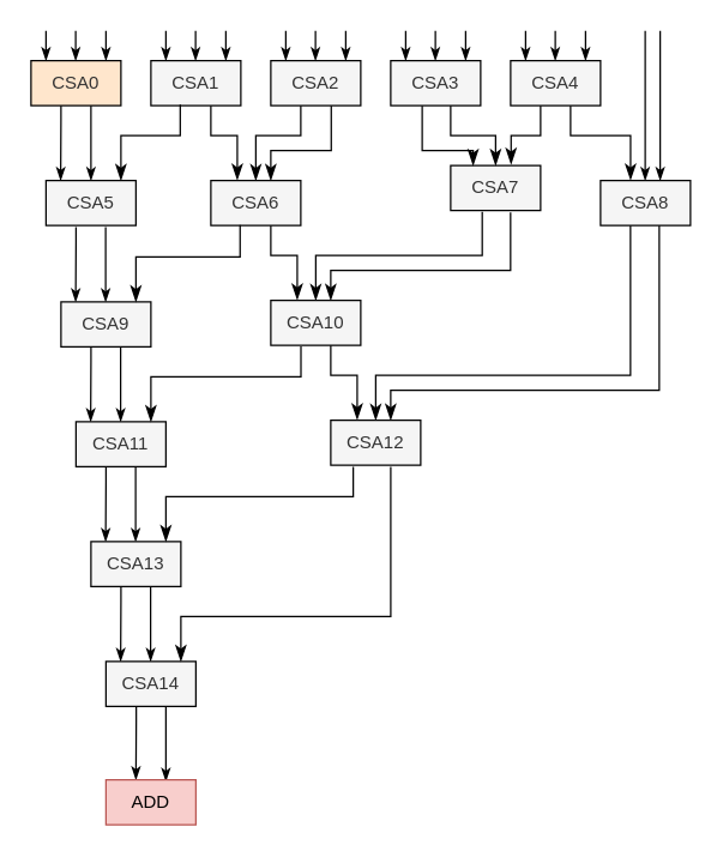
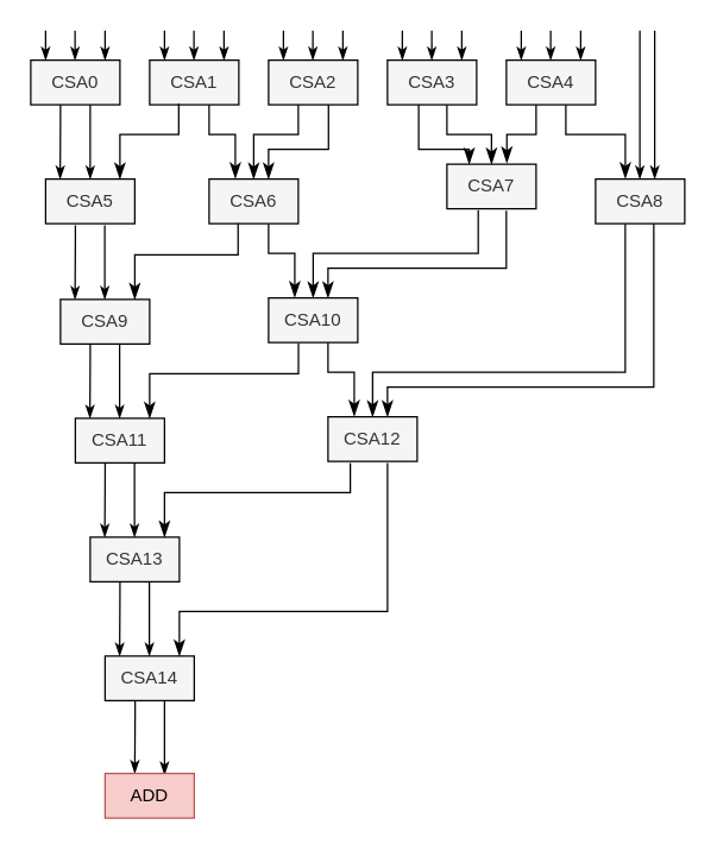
  <mxCell id="0" />
  <mxCell id="1" parent="0" />
- <mxCell id="2" value="CSA0" style="rounded=0;whiteSpace=wrap;html=1;fillColor=#ffe6cc;fontColor=#333333;strokeColor=#000000;" vertex="1" parent="1"><mxGeometry x="20" y="40" width="60" height="30" as="geometry" /></mxCell>
+ <mxCell id="2" value="CSA0" style="rounded=0;whiteSpace=wrap;html=1;fillColor=#f5f5f5;fontColor=#333333;strokeColor=#000000;" vertex="1" parent="1"><mxGeometry x="20" y="40" width="60" height="30" as="geometry" /></mxCell>
  <mxCell id="3" value="" style="endArrow=classicThin;html=1;rounded=0;endFill=1;entryX=0.163;entryY=0;entryDx=0;entryDy=0;entryPerimeter=0;" edge="1" parent="1" target="25"><mxGeometry width="50" height="50" relative="1" as="geometry"><mxPoint x="40" y="70" as="sourcePoint" /><mxPoint x="40" y="90" as="targetPoint" /><Array as="points"><mxPoint x="40" y="80" /></Array></mxGeometry></mxCell>
  <mxCell id="4" value="" style="endArrow=classicThin;html=1;rounded=0;endFill=1;entryX=0.5;entryY=0;entryDx=0;entryDy=0;" edge="1" parent="1" target="25"><mxGeometry width="50" height="50" relative="1" as="geometry"><mxPoint x="60" y="70" as="sourcePoint" /><mxPoint x="60" y="90" as="targetPoint" /><Array as="points"><mxPoint x="60" y="80" /></Array></mxGeometry></mxCell>
  <mxCell id="5" value="" style="endArrow=classicThin;html=1;rounded=0;endFill=1;" edge="1" parent="1"><mxGeometry width="50" height="50" relative="1" as="geometry"><mxPoint x="70" y="20" as="sourcePoint" /><mxPoint x="70" y="40" as="targetPoint" /><Array as="points"><mxPoint x="70" y="30" /></Array></mxGeometry></mxCell>
  <mxCell id="6" value="" style="endArrow=classicThin;html=1;rounded=0;endFill=1;" edge="1" parent="1"><mxGeometry width="50" height="50" relative="1" as="geometry"><mxPoint x="49.8" y="20" as="sourcePoint" /><mxPoint x="49.8" y="40" as="targetPoint" /><Array as="points"><mxPoint x="49.8" y="30" /></Array></mxGeometry></mxCell>
  <mxCell id="7" value="" style="endArrow=classicThin;html=1;rounded=0;endFill=1;" edge="1" parent="1"><mxGeometry width="50" height="50" relative="1" as="geometry"><mxPoint x="30" y="20" as="sourcePoint" /><mxPoint x="30" y="40" as="targetPoint" /><Array as="points"><mxPoint x="30" y="30" /></Array></mxGeometry></mxCell>
  <mxCell id="8" value="CSA1" style="rounded=0;whiteSpace=wrap;html=1;fillColor=#f5f5f5;fontColor=#333333;strokeColor=#000000;" vertex="1" parent="1"><mxGeometry x="100" y="40" width="60" height="30" as="geometry" /></mxCell>
  <mxCell id="9" value="" style="endArrow=classicThin;html=1;rounded=0;endFill=1;" edge="1" parent="1"><mxGeometry width="50" height="50" relative="1" as="geometry"><mxPoint x="150" y="20" as="sourcePoint" /><mxPoint x="150" y="40" as="targetPoint" /><Array as="points"><mxPoint x="150" y="30" /></Array></mxGeometry></mxCell>
  <mxCell id="10" value="" style="endArrow=classicThin;html=1;rounded=0;endFill=1;" edge="1" parent="1"><mxGeometry width="50" height="50" relative="1" as="geometry"><mxPoint x="129.8" y="20" as="sourcePoint" /><mxPoint x="129.8" y="40" as="targetPoint" /><Array as="points"><mxPoint x="129.8" y="30" /></Array></mxGeometry></mxCell>
  <mxCell id="11" value="" style="endArrow=classicThin;html=1;rounded=0;endFill=1;" edge="1" parent="1"><mxGeometry width="50" height="50" relative="1" as="geometry"><mxPoint x="110" y="20" as="sourcePoint" /><mxPoint x="110" y="40" as="targetPoint" /><Array as="points"><mxPoint x="110" y="30" /></Array></mxGeometry></mxCell>
  <mxCell id="12" value="CSA2" style="rounded=0;whiteSpace=wrap;html=1;fillColor=#f5f5f5;fontColor=#333333;strokeColor=#000000;" vertex="1" parent="1"><mxGeometry x="180" y="40" width="60" height="30" as="geometry" /></mxCell>
  <mxCell id="13" value="" style="endArrow=classicThin;html=1;rounded=0;endFill=1;" edge="1" parent="1"><mxGeometry width="50" height="50" relative="1" as="geometry"><mxPoint x="230" y="20" as="sourcePoint" /><mxPoint x="230" y="40" as="targetPoint" /><Array as="points"><mxPoint x="230" y="30" /></Array></mxGeometry></mxCell>
  <mxCell id="14" value="" style="endArrow=classicThin;html=1;rounded=0;endFill=1;" edge="1" parent="1"><mxGeometry width="50" height="50" relative="1" as="geometry"><mxPoint x="209.8" y="20" as="sourcePoint" /><mxPoint x="209.8" y="40" as="targetPoint" /><Array as="points"><mxPoint x="209.8" y="30" /></Array></mxGeometry></mxCell>
  <mxCell id="15" value="" style="endArrow=classicThin;html=1;rounded=0;endFill=1;" edge="1" parent="1"><mxGeometry width="50" height="50" relative="1" as="geometry"><mxPoint x="190" y="20" as="sourcePoint" /><mxPoint x="190" y="40" as="targetPoint" /><Array as="points"><mxPoint x="190" y="30" /></Array></mxGeometry></mxCell>
  <mxCell id="16" value="CSA3" style="rounded=0;whiteSpace=wrap;html=1;fillColor=#f5f5f5;fontColor=#333333;strokeColor=#000000;" vertex="1" parent="1"><mxGeometry x="260" y="40" width="60" height="30" as="geometry" /></mxCell>
  <mxCell id="17" value="" style="endArrow=classicThin;html=1;rounded=0;endFill=1;" edge="1" parent="1"><mxGeometry width="50" height="50" relative="1" as="geometry"><mxPoint x="310" y="20" as="sourcePoint" /><mxPoint x="310" y="40" as="targetPoint" /><Array as="points"><mxPoint x="310" y="30" /></Array></mxGeometry></mxCell>
  <mxCell id="18" value="" style="endArrow=classicThin;html=1;rounded=0;endFill=1;" edge="1" parent="1"><mxGeometry width="50" height="50" relative="1" as="geometry"><mxPoint x="289.8" y="20" as="sourcePoint" /><mxPoint x="289.8" y="40" as="targetPoint" /><Array as="points"><mxPoint x="289.8" y="30" /></Array></mxGeometry></mxCell>
  <mxCell id="19" value="" style="endArrow=classicThin;html=1;rounded=0;endFill=1;" edge="1" parent="1"><mxGeometry width="50" height="50" relative="1" as="geometry"><mxPoint x="270" y="20" as="sourcePoint" /><mxPoint x="270" y="40" as="targetPoint" /><Array as="points"><mxPoint x="270" y="30" /></Array></mxGeometry></mxCell>
  <mxCell id="20" value="CSA4" style="rounded=0;whiteSpace=wrap;html=1;fillColor=#f5f5f5;fontColor=#333333;strokeColor=#000000;" vertex="1" parent="1"><mxGeometry x="340" y="40" width="60" height="30" as="geometry" /></mxCell>
  <mxCell id="21" value="" style="endArrow=classicThin;html=1;rounded=0;endFill=1;" edge="1" parent="1"><mxGeometry width="50" height="50" relative="1" as="geometry"><mxPoint x="390" y="20" as="sourcePoint" /><mxPoint x="390" y="40" as="targetPoint" /><Array as="points"><mxPoint x="390" y="30" /></Array></mxGeometry></mxCell>
  <mxCell id="22" value="" style="endArrow=classicThin;html=1;rounded=0;endFill=1;" edge="1" parent="1"><mxGeometry width="50" height="50" relative="1" as="geometry"><mxPoint x="369.8" y="20" as="sourcePoint" /><mxPoint x="369.8" y="40" as="targetPoint" /><Array as="points"><mxPoint x="369.8" y="30" /></Array></mxGeometry></mxCell>
  <mxCell id="23" value="" style="endArrow=classicThin;html=1;rounded=0;endFill=1;" edge="1" parent="1"><mxGeometry width="50" height="50" relative="1" as="geometry"><mxPoint x="350" y="20" as="sourcePoint" /><mxPoint x="350" y="40" as="targetPoint" /><Array as="points"><mxPoint x="350" y="30" /></Array></mxGeometry></mxCell>
  <mxCell id="24" value="" style="endArrow=classicThin;html=1;rounded=0;endFill=1;entryX=0.5;entryY=0;entryDx=0;entryDy=0;" edge="1" parent="1"><mxGeometry width="50" height="50" relative="1" as="geometry"><mxPoint x="429.8" y="20" as="sourcePoint" /><mxPoint x="429.8" y="120" as="targetPoint" /><Array as="points"><mxPoint x="429.8" y="30" /></Array></mxGeometry></mxCell>
  <mxCell id="25" value="CSA5" style="rounded=0;whiteSpace=wrap;html=1;fillColor=#f5f5f5;fontColor=#333333;strokeColor=#000000;" vertex="1" parent="1"><mxGeometry x="30" y="120" width="60" height="30" as="geometry" /></mxCell>
  <mxCell id="26" value="" style="edgeStyle=elbowEdgeStyle;elbow=vertical;endArrow=classicThin;html=1;curved=0;rounded=0;endSize=8;startSize=8;exitX=0.326;exitY=0.978;exitDx=0;exitDy=0;exitPerimeter=0;endFill=1;" edge="1" parent="1" source="8"><mxGeometry width="50" height="50" relative="1" as="geometry"><mxPoint x="110" y="70" as="sourcePoint" /><mxPoint x="80" y="120" as="targetPoint" /><Array as="points"><mxPoint x="100" y="90" /></Array></mxGeometry></mxCell>
  <mxCell id="27" value="CSA6" style="rounded=0;whiteSpace=wrap;html=1;fillColor=#f5f5f5;fontColor=#333333;strokeColor=#000000;" vertex="1" parent="1"><mxGeometry x="140" y="120" width="60" height="30" as="geometry" /></mxCell>
  <mxCell id="28" value="" style="edgeStyle=elbowEdgeStyle;elbow=vertical;endArrow=classicThin;html=1;curved=0;rounded=0;endSize=8;startSize=8;exitX=0.326;exitY=0.978;exitDx=0;exitDy=0;exitPerimeter=0;endFill=1;entryX=0.294;entryY=-0.009;entryDx=0;entryDy=0;entryPerimeter=0;" edge="1" parent="1" target="27"><mxGeometry width="50" height="50" relative="1" as="geometry"><mxPoint x="140" y="70" as="sourcePoint" /><mxPoint x="100" y="121" as="targetPoint" /><Array as="points"><mxPoint x="150" y="90" /></Array></mxGeometry></mxCell>
  <mxCell id="29" value="" style="edgeStyle=elbowEdgeStyle;elbow=vertical;endArrow=classicThin;html=1;curved=0;rounded=0;endSize=8;startSize=8;endFill=1;" edge="1" parent="1"><mxGeometry width="50" height="50" relative="1" as="geometry"><mxPoint x="200" y="70" as="sourcePoint" /><mxPoint x="170" y="120.07" as="targetPoint" /><Array as="points"><mxPoint x="190" y="90.07" /></Array></mxGeometry></mxCell>
  <mxCell id="30" value="" style="edgeStyle=elbowEdgeStyle;elbow=vertical;endArrow=classicThin;html=1;curved=0;rounded=0;endSize=8;startSize=8;exitX=0.672;exitY=1;exitDx=0;exitDy=0;endFill=1;exitPerimeter=0;" edge="1" parent="1" source="12"><mxGeometry width="50" height="50" relative="1" as="geometry"><mxPoint x="220" y="69" as="sourcePoint" /><mxPoint x="180" y="120" as="targetPoint" /><Array as="points"><mxPoint x="200" y="100" /></Array></mxGeometry></mxCell>
  <mxCell id="31" value="CSA7" style="rounded=0;whiteSpace=wrap;html=1;fillColor=#f5f5f5;fontColor=#333333;strokeColor=#000000;" vertex="1" parent="1"><mxGeometry x="300" y="110" width="60" height="30" as="geometry" /></mxCell>
  <mxCell id="32" value="" style="edgeStyle=elbowEdgeStyle;elbow=vertical;endArrow=classicThin;html=1;curved=0;rounded=0;endSize=8;startSize=8;exitX=0.326;exitY=0.978;exitDx=0;exitDy=0;exitPerimeter=0;endFill=1;entryX=0.25;entryY=0;entryDx=0;entryDy=0;" edge="1" parent="1" target="31"><mxGeometry width="50" height="50" relative="1" as="geometry"><mxPoint x="281" y="70" as="sourcePoint" /><mxPoint x="299" y="120" as="targetPoint" /><Array as="points"><mxPoint x="300" y="100" /></Array></mxGeometry></mxCell>
  <mxCell id="33" value="" style="edgeStyle=elbowEdgeStyle;elbow=vertical;endArrow=classicThin;html=1;curved=0;rounded=0;endSize=8;startSize=8;exitX=0.326;exitY=0.978;exitDx=0;exitDy=0;exitPerimeter=0;endFill=1;entryX=0.5;entryY=0;entryDx=0;entryDy=0;" edge="1" parent="1" target="31"><mxGeometry width="50" height="50" relative="1" as="geometry"><mxPoint x="300" y="70" as="sourcePoint" /><mxPoint x="318" y="120" as="targetPoint" /><Array as="points"><mxPoint x="320" y="90" /></Array></mxGeometry></mxCell>
  <mxCell id="34" value="" style="edgeStyle=elbowEdgeStyle;elbow=vertical;endArrow=classicThin;html=1;curved=0;rounded=0;endSize=8;startSize=8;endFill=1;entryX=0.672;entryY=-0.027;entryDx=0;entryDy=0;entryPerimeter=0;" edge="1" parent="1" target="31"><mxGeometry width="50" height="50" relative="1" as="geometry"><mxPoint x="360" y="70" as="sourcePoint" /><mxPoint x="330" y="120.07" as="targetPoint" /><Array as="points"><mxPoint x="350" y="90.07" /></Array></mxGeometry></mxCell>
  <mxCell id="35" value="CSA8" style="rounded=0;whiteSpace=wrap;html=1;fillColor=#f5f5f5;fontColor=#333333;strokeColor=#000000;" vertex="1" parent="1"><mxGeometry x="400" y="120" width="60" height="30" as="geometry" /></mxCell>
  <mxCell id="36" value="" style="edgeStyle=elbowEdgeStyle;elbow=vertical;endArrow=classicThin;html=1;curved=0;rounded=0;endSize=8;startSize=8;exitX=0.326;exitY=0.978;exitDx=0;exitDy=0;exitPerimeter=0;endFill=1;entryX=0.334;entryY=-0.009;entryDx=0;entryDy=0;entryPerimeter=0;" edge="1" parent="1" target="35"><mxGeometry width="50" height="50" relative="1" as="geometry"><mxPoint x="380" y="70" as="sourcePoint" /><mxPoint x="410" y="120" as="targetPoint" /><Array as="points"><mxPoint x="400" y="90" /></Array></mxGeometry></mxCell>
  <mxCell id="37" value="" style="endArrow=classicThin;html=1;rounded=0;endFill=1;entryX=0.163;entryY=0;entryDx=0;entryDy=0;entryPerimeter=0;" edge="1" parent="1"><mxGeometry width="50" height="50" relative="1" as="geometry"><mxPoint x="50.02" y="151" as="sourcePoint" /><mxPoint x="49.8" y="201" as="targetPoint" /><Array as="points"><mxPoint x="50.02" y="161" /></Array></mxGeometry></mxCell>
  <mxCell id="38" value="" style="endArrow=classicThin;html=1;rounded=0;endFill=1;entryX=0.5;entryY=0;entryDx=0;entryDy=0;" edge="1" parent="1"><mxGeometry width="50" height="50" relative="1" as="geometry"><mxPoint x="69.8" y="151" as="sourcePoint" /><mxPoint x="69.8" y="201" as="targetPoint" /><Array as="points"><mxPoint x="69.8" y="161" /></Array></mxGeometry></mxCell>
  <mxCell id="39" value="CSA9" style="rounded=0;whiteSpace=wrap;html=1;fillColor=#f5f5f5;fontColor=#333333;strokeColor=#000000;" vertex="1" parent="1"><mxGeometry x="40" y="201" width="60" height="30" as="geometry" /></mxCell>
  <mxCell id="40" value="" style="edgeStyle=elbowEdgeStyle;elbow=vertical;endArrow=classicThin;html=1;curved=0;rounded=0;endSize=8;startSize=8;exitX=0.325;exitY=0.991;exitDx=0;exitDy=0;exitPerimeter=0;endFill=1;" edge="1" parent="1" source="27"><mxGeometry width="50" height="50" relative="1" as="geometry"><mxPoint x="130" y="150" as="sourcePoint" /><mxPoint x="90" y="201" as="targetPoint" /><Array as="points"><mxPoint x="110" y="171" /></Array></mxGeometry></mxCell>
  <mxCell id="41" value="CSA10" style="rounded=0;whiteSpace=wrap;html=1;fillColor=#f5f5f5;fontColor=#333333;strokeColor=#000000;" vertex="1" parent="1"><mxGeometry x="180" y="200" width="60" height="30" as="geometry" /></mxCell>
  <mxCell id="42" value="" style="edgeStyle=elbowEdgeStyle;elbow=vertical;endArrow=classicThin;html=1;curved=0;rounded=0;endSize=8;startSize=8;exitX=0.326;exitY=0.978;exitDx=0;exitDy=0;exitPerimeter=0;endFill=1;entryX=0.294;entryY=-0.009;entryDx=0;entryDy=0;entryPerimeter=0;" edge="1" parent="1" target="41"><mxGeometry width="50" height="50" relative="1" as="geometry"><mxPoint x="180" y="150" as="sourcePoint" /><mxPoint x="140" y="201" as="targetPoint" /><Array as="points"><mxPoint x="190" y="170" /></Array></mxGeometry></mxCell>
  <mxCell id="43" value="" style="edgeStyle=elbowEdgeStyle;elbow=vertical;endArrow=classicThin;html=1;curved=0;rounded=0;endSize=8;startSize=8;endFill=1;exitX=0.351;exitY=1.033;exitDx=0;exitDy=0;exitPerimeter=0;" edge="1" parent="1" source="31"><mxGeometry width="50" height="50" relative="1" as="geometry"><mxPoint x="240" y="150" as="sourcePoint" /><mxPoint x="210" y="200.07" as="targetPoint" /><Array as="points"><mxPoint x="230" y="170.07" /></Array></mxGeometry></mxCell>
  <mxCell id="44" value="" style="edgeStyle=elbowEdgeStyle;elbow=vertical;endArrow=classicThin;html=1;curved=0;rounded=0;endSize=8;startSize=8;exitX=0.666;exitY=1.044;exitDx=0;exitDy=0;endFill=1;exitPerimeter=0;" edge="1" parent="1" source="31"><mxGeometry width="50" height="50" relative="1" as="geometry"><mxPoint x="260" y="150" as="sourcePoint" /><mxPoint x="220" y="200" as="targetPoint" /><Array as="points"><mxPoint x="240" y="180" /></Array></mxGeometry></mxCell>
  <mxCell id="45" value="" style="endArrow=classicThin;html=1;rounded=0;endFill=1;entryX=0.163;entryY=0;entryDx=0;entryDy=0;entryPerimeter=0;" edge="1" parent="1"><mxGeometry width="50" height="50" relative="1" as="geometry"><mxPoint x="60.02" y="231" as="sourcePoint" /><mxPoint x="59.8" y="281" as="targetPoint" /><Array as="points"><mxPoint x="60.02" y="241" /></Array></mxGeometry></mxCell>
  <mxCell id="46" value="" style="endArrow=classicThin;html=1;rounded=0;endFill=1;entryX=0.5;entryY=0;entryDx=0;entryDy=0;" edge="1" parent="1"><mxGeometry width="50" height="50" relative="1" as="geometry"><mxPoint x="79.8" y="231" as="sourcePoint" /><mxPoint x="79.8" y="281" as="targetPoint" /><Array as="points"><mxPoint x="79.8" y="241" /></Array></mxGeometry></mxCell>
  <mxCell id="47" value="CSA11" style="rounded=0;whiteSpace=wrap;html=1;fillColor=#f5f5f5;fontColor=#333333;strokeColor=#000000;" vertex="1" parent="1"><mxGeometry x="50" y="281" width="60" height="30" as="geometry" /></mxCell>
  <mxCell id="48" value="" style="edgeStyle=elbowEdgeStyle;elbow=vertical;endArrow=classicThin;html=1;curved=0;rounded=0;endSize=8;startSize=8;exitX=0.335;exitY=1.023;exitDx=0;exitDy=0;exitPerimeter=0;endFill=1;" edge="1" parent="1" source="41"><mxGeometry width="50" height="50" relative="1" as="geometry"><mxPoint x="170" y="230" as="sourcePoint" /><mxPoint x="100" y="281" as="targetPoint" /><Array as="points"><mxPoint x="120" y="251" /></Array></mxGeometry></mxCell>
  <mxCell id="49" value="CSA12" style="rounded=0;whiteSpace=wrap;html=1;fillColor=#f5f5f5;fontColor=#333333;strokeColor=#000000;" vertex="1" parent="1"><mxGeometry x="220" y="280" width="60" height="30" as="geometry" /></mxCell>
  <mxCell id="50" value="" style="edgeStyle=elbowEdgeStyle;elbow=vertical;endArrow=classicThin;html=1;curved=0;rounded=0;endSize=8;startSize=8;exitX=0.326;exitY=0.978;exitDx=0;exitDy=0;exitPerimeter=0;endFill=1;entryX=0.294;entryY=-0.009;entryDx=0;entryDy=0;entryPerimeter=0;" edge="1" parent="1" target="49"><mxGeometry width="50" height="50" relative="1" as="geometry"><mxPoint x="220" y="230" as="sourcePoint" /><mxPoint x="180" y="281" as="targetPoint" /><Array as="points"><mxPoint x="230" y="250" /></Array></mxGeometry></mxCell>
  <mxCell id="51" value="" style="edgeStyle=elbowEdgeStyle;elbow=vertical;endArrow=classicThin;html=1;curved=0;rounded=0;endSize=8;startSize=8;endFill=1;exitX=0.333;exitY=1;exitDx=0;exitDy=0;exitPerimeter=0;" edge="1" parent="1" source="35"><mxGeometry width="50" height="50" relative="1" as="geometry"><mxPoint x="361" y="231" as="sourcePoint" /><mxPoint x="250" y="280.07" as="targetPoint" /><Array as="points"><mxPoint x="270" y="250.07" /></Array></mxGeometry></mxCell>
  <mxCell id="52" value="" style="edgeStyle=elbowEdgeStyle;elbow=vertical;endArrow=classicThin;html=1;curved=0;rounded=0;endSize=8;startSize=8;exitX=0.653;exitY=1;exitDx=0;exitDy=0;endFill=1;exitPerimeter=0;" edge="1" parent="1" source="35"><mxGeometry width="50" height="50" relative="1" as="geometry"><mxPoint x="380" y="231" as="sourcePoint" /><mxPoint x="260" y="280" as="targetPoint" /><Array as="points"><mxPoint x="280" y="260" /></Array></mxGeometry></mxCell>
  <mxCell id="53" value="" style="endArrow=classicThin;html=1;rounded=0;endFill=1;entryX=0.5;entryY=0;entryDx=0;entryDy=0;" edge="1" parent="1"><mxGeometry width="50" height="50" relative="1" as="geometry"><mxPoint x="439.8" y="20" as="sourcePoint" /><mxPoint x="439.8" y="120" as="targetPoint" /><Array as="points"><mxPoint x="439.8" y="30" /></Array></mxGeometry></mxCell>
  <mxCell id="54" value="" style="endArrow=classicThin;html=1;rounded=0;endFill=1;entryX=0.163;entryY=0;entryDx=0;entryDy=0;entryPerimeter=0;" edge="1" parent="1"><mxGeometry width="50" height="50" relative="1" as="geometry"><mxPoint x="70.02" y="311" as="sourcePoint" /><mxPoint x="69.8" y="361" as="targetPoint" /><Array as="points"><mxPoint x="70.02" y="321" /></Array></mxGeometry></mxCell>
  <mxCell id="55" value="" style="endArrow=classicThin;html=1;rounded=0;endFill=1;entryX=0.5;entryY=0;entryDx=0;entryDy=0;" edge="1" parent="1"><mxGeometry width="50" height="50" relative="1" as="geometry"><mxPoint x="89.8" y="311" as="sourcePoint" /><mxPoint x="89.8" y="361" as="targetPoint" /><Array as="points"><mxPoint x="89.8" y="321" /></Array></mxGeometry></mxCell>
  <mxCell id="56" value="CSA13" style="rounded=0;whiteSpace=wrap;html=1;fillColor=#f5f5f5;fontColor=#333333;strokeColor=#000000;" vertex="1" parent="1"><mxGeometry x="60" y="361" width="60" height="30" as="geometry" /></mxCell>
  <mxCell id="57" value="" style="edgeStyle=elbowEdgeStyle;elbow=vertical;endArrow=classicThin;html=1;curved=0;rounded=0;endSize=8;startSize=8;exitX=0.25;exitY=1;exitDx=0;exitDy=0;endFill=1;" edge="1" parent="1"><mxGeometry width="50" height="50" relative="1" as="geometry"><mxPoint x="235" y="311" as="sourcePoint" /><mxPoint x="110" y="361" as="targetPoint" /><Array as="points"><mxPoint x="130" y="331" /></Array></mxGeometry></mxCell>
  <mxCell id="58" value="" style="endArrow=classicThin;html=1;rounded=0;endFill=1;entryX=0.163;entryY=0;entryDx=0;entryDy=0;entryPerimeter=0;" edge="1" parent="1"><mxGeometry width="50" height="50" relative="1" as="geometry"><mxPoint x="80.02" y="391" as="sourcePoint" /><mxPoint x="79.8" y="441" as="targetPoint" /><Array as="points"><mxPoint x="80.02" y="401" /></Array></mxGeometry></mxCell>
  <mxCell id="59" value="" style="endArrow=classicThin;html=1;rounded=0;endFill=1;entryX=0.5;entryY=0;entryDx=0;entryDy=0;" edge="1" parent="1"><mxGeometry width="50" height="50" relative="1" as="geometry"><mxPoint x="99.8" y="391" as="sourcePoint" /><mxPoint x="99.8" y="441" as="targetPoint" /><Array as="points"><mxPoint x="99.8" y="401" /></Array></mxGeometry></mxCell>
  <mxCell id="60" value="CSA14" style="rounded=0;whiteSpace=wrap;html=1;fillColor=#f5f5f5;fontColor=#333333;strokeColor=#000000;" vertex="1" parent="1"><mxGeometry x="70" y="441" width="60" height="30" as="geometry" /></mxCell>
  <mxCell id="61" value="" style="edgeStyle=elbowEdgeStyle;elbow=vertical;endArrow=classicThin;html=1;curved=0;rounded=0;endSize=8;startSize=8;exitX=0.667;exitY=1.038;exitDx=0;exitDy=0;endFill=1;exitPerimeter=0;" edge="1" parent="1" source="49"><mxGeometry width="50" height="50" relative="1" as="geometry"><mxPoint x="245" y="391" as="sourcePoint" /><mxPoint x="120" y="441" as="targetPoint" /><Array as="points"><mxPoint x="140" y="411" /></Array></mxGeometry></mxCell>
  <mxCell id="62" value="" style="endArrow=classicThin;html=1;rounded=0;endFill=1;" edge="1" parent="1"><mxGeometry width="50" height="50" relative="1" as="geometry"><mxPoint x="90.22" y="471" as="sourcePoint" /><mxPoint x="90" y="520" as="targetPoint" /><Array as="points"><mxPoint x="90.22" y="481" /></Array></mxGeometry></mxCell>
  <mxCell id="63" value="" style="endArrow=classicThin;html=1;rounded=0;endFill=1;entryX=0.5;entryY=0;entryDx=0;entryDy=0;" edge="1" parent="1"><mxGeometry width="50" height="50" relative="1" as="geometry"><mxPoint x="110" y="471" as="sourcePoint" /><mxPoint x="110" y="521" as="targetPoint" /><Array as="points"><mxPoint x="110" y="481" /></Array></mxGeometry></mxCell>
  <mxCell id="64" value="ADD" style="rounded=0;whiteSpace=wrap;html=1;fillColor=#f8cecc;strokeColor=#b85450;" vertex="1" parent="1"><mxGeometry x="70" y="520" width="60" height="30" as="geometry" /></mxCell>
